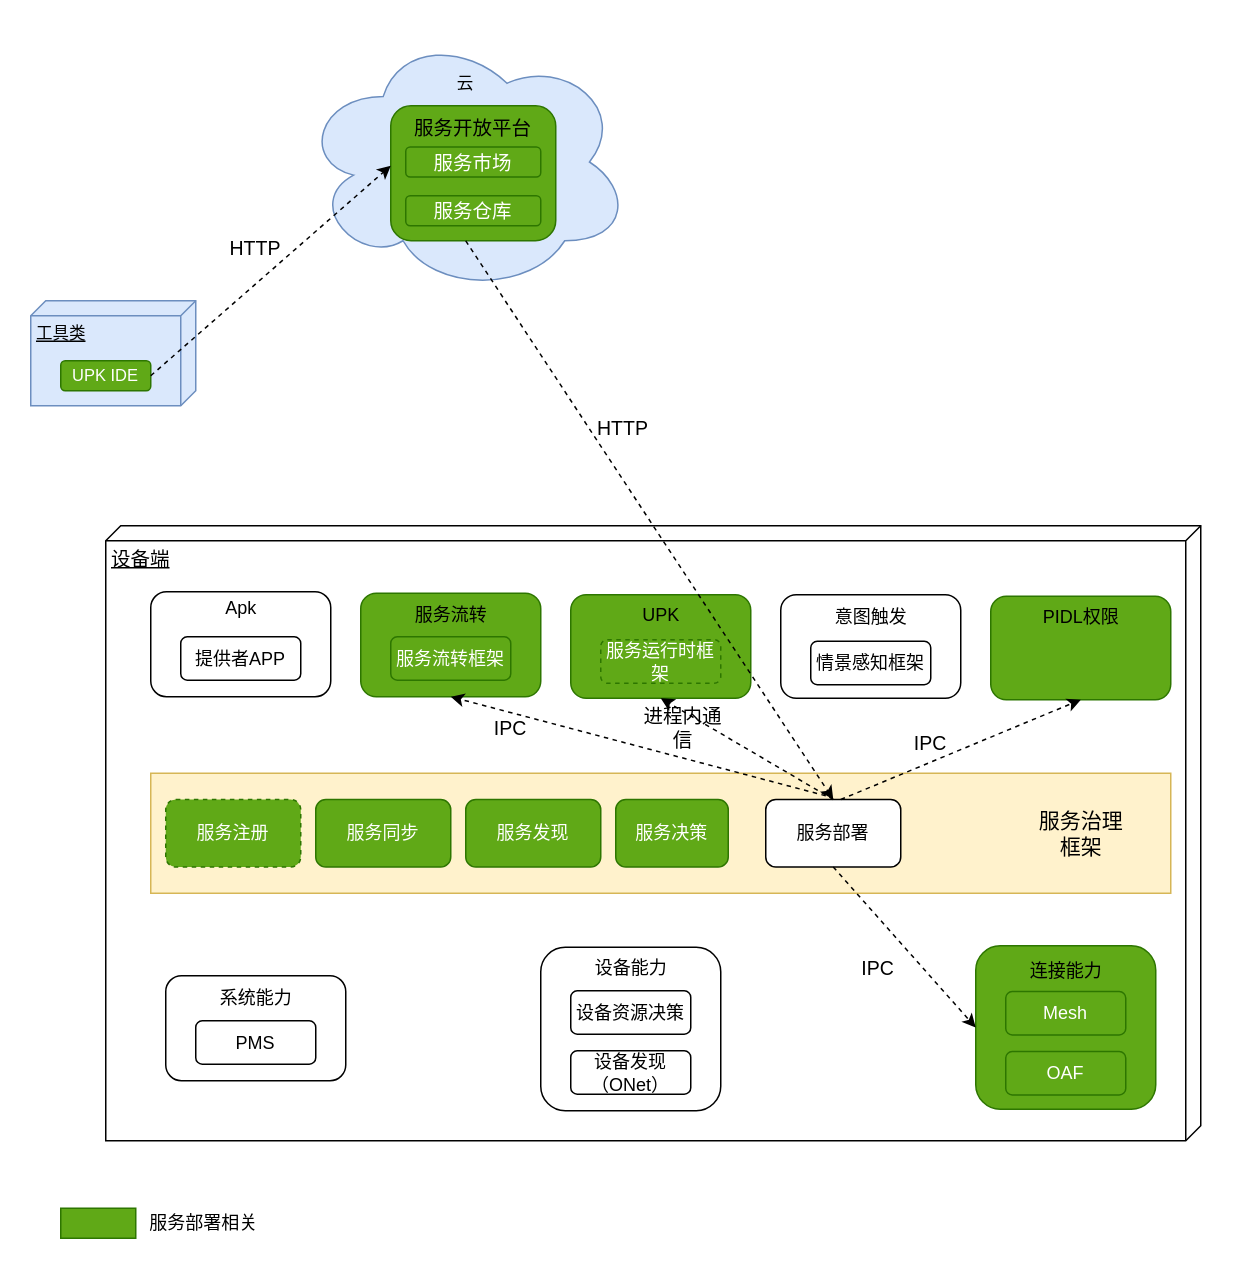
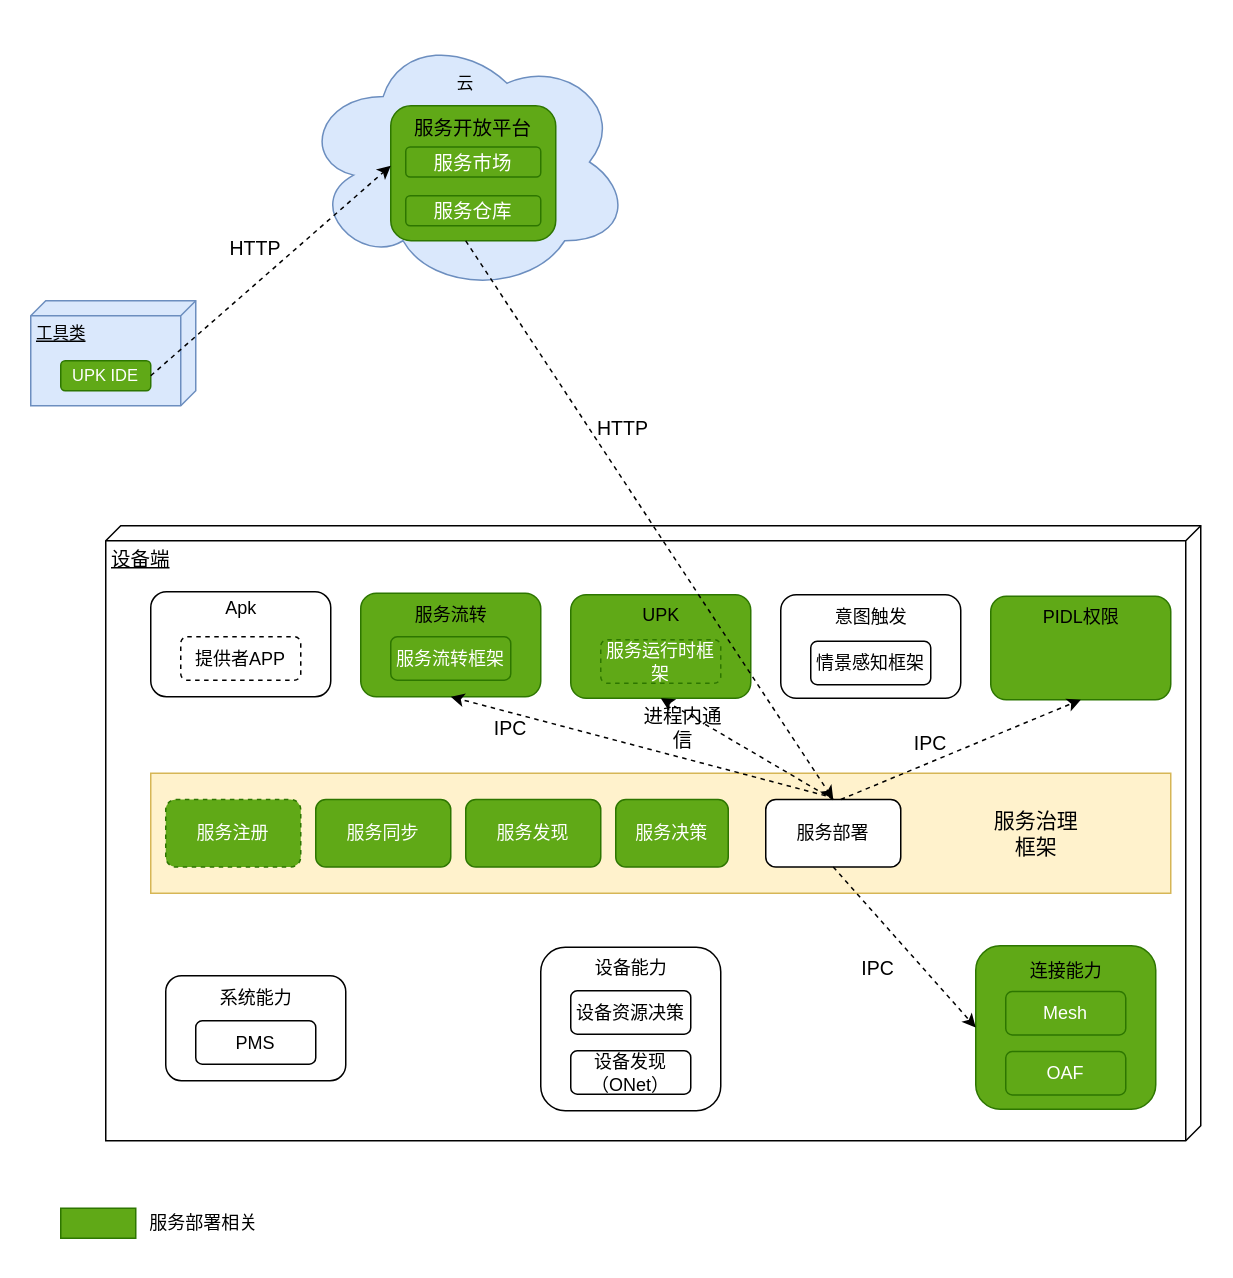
  <mxCell id="0" />
  <mxCell id="1" parent="0" />
  <mxCell id="2" value="&lt;font style=&quot;font-size: 11px;&quot;&gt;工具类&lt;/font&gt;" style="verticalAlign=top;align=left;spacingTop=8;spacingLeft=2;spacingRight=12;shape=cube;size=10;direction=south;fontStyle=4;html=1;fillColor=#dae8fc;strokeColor=#6c8ebf;" parent="1" vertex="1"><mxGeometry x="20" y="200" width="110" height="70" as="geometry" /></mxCell>
  <mxCell id="3" value="UPK IDE" style="rounded=1;whiteSpace=wrap;html=1;fontSize=11;fillColor=#60a917;fontColor=#ffffff;strokeColor=#2D7600;" parent="1" vertex="1"><mxGeometry x="40" y="240" width="60" height="20" as="geometry" /></mxCell>
  <mxCell id="4" value="" style="ellipse;shape=cloud;whiteSpace=wrap;html=1;fontSize=11;fillColor=#dae8fc;strokeColor=#6c8ebf;" parent="1" vertex="1"><mxGeometry x="200" y="20" width="220" height="175" as="geometry" /></mxCell>
  <mxCell id="5" value="云" style="text;html=1;strokeColor=none;fillColor=none;align=center;verticalAlign=middle;whiteSpace=wrap;rounded=0;fontSize=11;" parent="1" vertex="1"><mxGeometry x="280" y="40" width="60" height="30" as="geometry" /></mxCell>
  <mxCell id="6" value="" style="rounded=1;whiteSpace=wrap;html=1;fontSize=13;fillColor=#60a917;fontColor=#ffffff;strokeColor=#2D7600;" parent="1" vertex="1"><mxGeometry x="260" y="70" width="110" height="90" as="geometry" /></mxCell>
  <mxCell id="7" value="服务开放平台" style="text;html=1;strokeColor=none;fillColor=none;align=center;verticalAlign=middle;whiteSpace=wrap;rounded=0;fontSize=13;" parent="1" vertex="1"><mxGeometry x="275" y="70" width="80" height="30" as="geometry" /></mxCell>
  <mxCell id="8" value="服务市场" style="rounded=1;whiteSpace=wrap;html=1;fontSize=13;fillColor=#60a917;fontColor=#ffffff;strokeColor=#2D7600;" parent="1" vertex="1"><mxGeometry x="270" y="97.5" width="90" height="20" as="geometry" /></mxCell>
  <mxCell id="9" value="服务仓库" style="rounded=1;whiteSpace=wrap;html=1;fontSize=13;fillColor=#60a917;fontColor=#ffffff;strokeColor=#2D7600;" parent="1" vertex="1"><mxGeometry x="270" y="130" width="90" height="20" as="geometry" /></mxCell>
  <mxCell id="10" value="" style="endArrow=classic;dashed=1;html=1;rounded=0;fontSize=13;exitX=1;exitY=0.5;exitDx=0;exitDy=0;entryX=0.273;entryY=0.514;entryDx=0;entryDy=0;entryPerimeter=0;" parent="1" source="3" target="4" edge="1"><mxGeometry width="50" height="50" relative="1" as="geometry"><mxPoint x="140" y="260" as="sourcePoint" /><mxPoint x="190" y="210" as="targetPoint" /></mxGeometry></mxCell>
  <mxCell id="11" value="HTTP" style="text;html=1;strokeColor=none;fillColor=none;align=center;verticalAlign=middle;whiteSpace=wrap;rounded=0;fontSize=13;" parent="1" vertex="1"><mxGeometry x="140" y="150" width="60" height="30" as="geometry" /></mxCell>
  <mxCell id="12" value="设备端" style="verticalAlign=top;align=left;spacingTop=8;spacingLeft=2;spacingRight=12;shape=cube;size=10;direction=south;fontStyle=4;html=1;fontSize=13;" parent="1" vertex="1"><mxGeometry x="70" y="350" width="730" height="410" as="geometry" /></mxCell>
  <mxCell id="13" value="" style="rounded=0;whiteSpace=wrap;html=1;fillColor=#fff2cc;strokeColor=#d6b656;" vertex="1" parent="1"><mxGeometry x="100" y="515" width="680" height="80" as="geometry" /></mxCell>
- <mxCell id="14" value="&lt;font style=&quot;font-size: 14px;&quot;&gt;服务治理&lt;br&gt;框架&lt;/font&gt;" style="text;html=1;align=center;verticalAlign=middle;resizable=0;points=[];autosize=1;strokeColor=none;fillColor=none;" vertex="1" parent="1"><mxGeometry x="680" y="530" width="80" height="50" as="geometry" /></mxCell>
+ <mxCell id="14" value="&lt;font style=&quot;font-size: 14px;&quot;&gt;服务治理&lt;br&gt;框架&lt;/font&gt;" style="text;html=1;align=center;verticalAlign=middle;resizable=0;points=[];autosize=1;strokeColor=none;fillColor=none;" vertex="1" parent="1"><mxGeometry x="650" y="530" width="80" height="50" as="geometry" /></mxCell>
  <mxCell id="15" value="服务注册" style="rounded=1;whiteSpace=wrap;html=1;fillColor=#60a917;fontColor=#ffffff;strokeColor=#2D7600;dashed=1;" vertex="1" parent="1"><mxGeometry x="110" y="532.5" width="90" height="45" as="geometry" /></mxCell>
  <mxCell id="16" value="服务同步" style="rounded=1;whiteSpace=wrap;html=1;fillColor=#60a917;fontColor=#ffffff;strokeColor=#2D7600;" vertex="1" parent="1"><mxGeometry x="210" y="532.5" width="90" height="45" as="geometry" /></mxCell>
  <mxCell id="17" value="服务发现" style="rounded=1;whiteSpace=wrap;html=1;fillColor=#60a917;fontColor=#ffffff;strokeColor=#2D7600;" vertex="1" parent="1"><mxGeometry x="310" y="532.5" width="90" height="45" as="geometry" /></mxCell>
  <mxCell id="18" value="服务决策" style="rounded=1;whiteSpace=wrap;html=1;fillColor=#60a917;fontColor=#ffffff;strokeColor=#2D7600;" vertex="1" parent="1"><mxGeometry x="410" y="532.5" width="75" height="45" as="geometry" /></mxCell>
  <mxCell id="19" value="服务部署" style="rounded=1;whiteSpace=wrap;html=1;" vertex="1" parent="1"><mxGeometry x="510" y="532.5" width="90" height="45" as="geometry" /></mxCell>
  <mxCell id="20" value="" style="rounded=1;whiteSpace=wrap;html=1;" vertex="1" parent="1"><mxGeometry x="100" y="394" width="120" height="70" as="geometry" /></mxCell>
  <mxCell id="21" value="Apk" style="text;html=1;align=center;verticalAlign=middle;resizable=0;points=[];autosize=1;strokeColor=none;fillColor=none;" vertex="1" parent="1"><mxGeometry x="140" y="390" width="40" height="30" as="geometry" /></mxCell>
- <mxCell id="22" value="提供者APP" style="rounded=1;whiteSpace=wrap;html=1;" vertex="1" parent="1"><mxGeometry x="120" y="424" width="80" height="29" as="geometry" /></mxCell>
+ <mxCell id="22" value="提供者APP" style="rounded=1;whiteSpace=wrap;html=1;dashed=1;" vertex="1" parent="1"><mxGeometry x="120" y="424" width="80" height="29" as="geometry" /></mxCell>
  <mxCell id="23" value="" style="rounded=1;whiteSpace=wrap;html=1;fillColor=#60a917;strokeColor=#2D7600;fontColor=#ffffff;" vertex="1" parent="1"><mxGeometry x="240" y="395" width="120" height="69" as="geometry" /></mxCell>
  <mxCell id="24" value="服务流转" style="text;html=1;align=center;verticalAlign=middle;resizable=0;points=[];autosize=1;strokeColor=none;fillColor=none;" vertex="1" parent="1"><mxGeometry x="265" y="395" width="70" height="30" as="geometry" /></mxCell>
  <mxCell id="25" value="服务流转框架" style="rounded=1;whiteSpace=wrap;html=1;fillColor=#60a917;fontColor=#ffffff;strokeColor=#2D7600;" vertex="1" parent="1"><mxGeometry x="260" y="424" width="80" height="29" as="geometry" /></mxCell>
  <mxCell id="26" value="" style="rounded=1;whiteSpace=wrap;html=1;fillColor=#60a917;fontColor=#ffffff;strokeColor=#2D7600;" vertex="1" parent="1"><mxGeometry x="380" y="396" width="120" height="69" as="geometry" /></mxCell>
  <mxCell id="27" value="UPK" style="text;html=1;align=center;verticalAlign=middle;resizable=0;points=[];autosize=1;strokeColor=none;fillColor=none;" vertex="1" parent="1"><mxGeometry x="415" y="395" width="50" height="30" as="geometry" /></mxCell>
  <mxCell id="28" value="服务运行时框架" style="rounded=1;whiteSpace=wrap;html=1;fillColor=#60a917;fontColor=#ffffff;strokeColor=#2D7600;dashed=1;" vertex="1" parent="1"><mxGeometry x="400" y="426" width="80" height="29" as="geometry" /></mxCell>
  <mxCell id="29" value="" style="rounded=1;whiteSpace=wrap;html=1;" vertex="1" parent="1"><mxGeometry x="520" y="396" width="120" height="69" as="geometry" /></mxCell>
  <mxCell id="30" value="意图触发" style="text;html=1;align=center;verticalAlign=middle;resizable=0;points=[];autosize=1;strokeColor=none;fillColor=none;" vertex="1" parent="1"><mxGeometry x="545" y="396" width="70" height="30" as="geometry" /></mxCell>
  <mxCell id="31" value="情景感知框架" style="rounded=1;whiteSpace=wrap;html=1;" vertex="1" parent="1"><mxGeometry x="540" y="427" width="80" height="29" as="geometry" /></mxCell>
  <mxCell id="32" value="" style="rounded=1;whiteSpace=wrap;html=1;fillColor=#60a917;fontColor=#ffffff;strokeColor=#2D7600;" vertex="1" parent="1"><mxGeometry x="660" y="397" width="120" height="69" as="geometry" /></mxCell>
  <mxCell id="33" value="PIDL权限" style="text;html=1;align=center;verticalAlign=middle;resizable=0;points=[];autosize=1;strokeColor=none;fillColor=none;" vertex="1" parent="1"><mxGeometry x="685" y="396" width="70" height="30" as="geometry" /></mxCell>
  <mxCell id="34" value="" style="endArrow=classic;dashed=1;html=1;rounded=0;fontSize=13;exitX=1;exitY=0.5;exitDx=0;exitDy=0;entryX=0.5;entryY=0;entryDx=0;entryDy=0;" edge="1" parent="1" target="19"><mxGeometry width="50" height="50" relative="1" as="geometry"><mxPoint x="310" y="160.05" as="sourcePoint" /><mxPoint x="470.06" y="20" as="targetPoint" /></mxGeometry></mxCell>
  <mxCell id="35" value="HTTP" style="text;html=1;strokeColor=none;fillColor=none;align=center;verticalAlign=middle;whiteSpace=wrap;rounded=0;fontSize=13;" vertex="1" parent="1"><mxGeometry x="385" y="270" width="60" height="30" as="geometry" /></mxCell>
  <mxCell id="36" value="" style="group" vertex="1" connectable="0" parent="1"><mxGeometry x="650" y="630" width="120" height="109" as="geometry" /></mxCell>
  <mxCell id="37" value="" style="rounded=1;whiteSpace=wrap;html=1;fillColor=#60a917;fontColor=#ffffff;strokeColor=#2D7600;" vertex="1" parent="36"><mxGeometry width="120" height="109" as="geometry" /></mxCell>
  <mxCell id="38" value="连接能力" style="text;html=1;align=center;verticalAlign=middle;resizable=0;points=[];autosize=1;strokeColor=none;fillColor=none;" vertex="1" parent="36"><mxGeometry x="25" y="1.5" width="70" height="30" as="geometry" /></mxCell>
  <mxCell id="39" value="Mesh" style="rounded=1;whiteSpace=wrap;html=1;fillColor=#60a917;fontColor=#ffffff;strokeColor=#2D7600;" vertex="1" parent="36"><mxGeometry x="20" y="30.5" width="80" height="29" as="geometry" /></mxCell>
  <mxCell id="40" value="OAF" style="rounded=1;whiteSpace=wrap;html=1;fillColor=#60a917;fontColor=#ffffff;strokeColor=#2D7600;" vertex="1" parent="36"><mxGeometry x="20" y="70.5" width="80" height="29" as="geometry" /></mxCell>
  <mxCell id="41" value="" style="group" vertex="1" connectable="0" parent="1"><mxGeometry x="360" y="630" width="120" height="110" as="geometry" /></mxCell>
  <mxCell id="42" value="" style="rounded=1;whiteSpace=wrap;html=1;" vertex="1" parent="41"><mxGeometry y="1" width="120" height="109" as="geometry" /></mxCell>
  <mxCell id="43" value="设备能力" style="text;html=1;align=center;verticalAlign=middle;resizable=0;points=[];autosize=1;strokeColor=none;fillColor=none;" vertex="1" parent="41"><mxGeometry x="25" width="70" height="30" as="geometry" /></mxCell>
  <mxCell id="44" value="设备资源决策" style="rounded=1;whiteSpace=wrap;html=1;" vertex="1" parent="41"><mxGeometry x="20" y="30" width="80" height="29" as="geometry" /></mxCell>
  <mxCell id="45" value="设备发现（ONet）" style="rounded=1;whiteSpace=wrap;html=1;" vertex="1" parent="41"><mxGeometry x="20" y="70" width="80" height="29" as="geometry" /></mxCell>
  <mxCell id="46" value="" style="group" vertex="1" connectable="0" parent="1"><mxGeometry x="110" y="650" width="120" height="70" as="geometry" /></mxCell>
  <mxCell id="47" value="" style="rounded=1;whiteSpace=wrap;html=1;" vertex="1" parent="46"><mxGeometry width="120" height="70" as="geometry" /></mxCell>
  <mxCell id="48" value="系统能力" style="text;html=1;align=center;verticalAlign=middle;resizable=0;points=[];autosize=1;strokeColor=none;fillColor=none;" vertex="1" parent="46"><mxGeometry x="25" width="70" height="30" as="geometry" /></mxCell>
  <mxCell id="49" value="PMS" style="rounded=1;whiteSpace=wrap;html=1;" vertex="1" parent="46"><mxGeometry x="20" y="30" width="80" height="29" as="geometry" /></mxCell>
  <mxCell id="50" value="" style="endArrow=classic;dashed=1;html=1;rounded=0;exitX=0.5;exitY=1;exitDx=0;exitDy=0;entryX=0;entryY=0.5;entryDx=0;entryDy=0;" edge="1" parent="1" source="19" target="37"><mxGeometry width="50" height="50" relative="1" as="geometry"><mxPoint x="520" y="660" as="sourcePoint" /><mxPoint x="570" y="610" as="targetPoint" /></mxGeometry></mxCell>
  <mxCell id="51" value="" style="endArrow=classic;dashed=1;html=1;rounded=0;fontSize=13;exitX=1;exitY=0.5;exitDx=0;exitDy=0;entryX=0.5;entryY=1;entryDx=0;entryDy=0;" edge="1" parent="1" target="32"><mxGeometry width="50" height="50" relative="1" as="geometry"><mxPoint x="560" y="532.5" as="sourcePoint" /><mxPoint x="720.06" y="392.45" as="targetPoint" /></mxGeometry></mxCell>
  <mxCell id="52" value="" style="endArrow=classic;dashed=1;html=1;rounded=0;fontSize=13;exitX=0.5;exitY=0;exitDx=0;exitDy=0;entryX=0.5;entryY=1;entryDx=0;entryDy=0;" edge="1" parent="1" source="19" target="26"><mxGeometry width="50" height="50" relative="1" as="geometry"><mxPoint x="570" y="542.5" as="sourcePoint" /><mxPoint x="730" y="476" as="targetPoint" /></mxGeometry></mxCell>
  <mxCell id="53" value="" style="endArrow=classic;dashed=1;html=1;rounded=0;fontSize=13;entryX=0.5;entryY=1;entryDx=0;entryDy=0;" edge="1" parent="1" target="23"><mxGeometry width="50" height="50" relative="1" as="geometry"><mxPoint x="550" y="530" as="sourcePoint" /><mxPoint x="450" y="475" as="targetPoint" /></mxGeometry></mxCell>
  <mxCell id="54" value="IPC" style="text;html=1;strokeColor=none;fillColor=none;align=center;verticalAlign=middle;whiteSpace=wrap;rounded=0;fontSize=13;" vertex="1" parent="1"><mxGeometry x="310" y="470" width="60" height="30" as="geometry" /></mxCell>
  <mxCell id="55" value="进程内通信" style="text;html=1;strokeColor=none;fillColor=none;align=center;verticalAlign=middle;whiteSpace=wrap;rounded=0;fontSize=13;" vertex="1" parent="1"><mxGeometry x="425" y="470" width="60" height="30" as="geometry" /></mxCell>
  <mxCell id="56" value="IPC" style="text;html=1;strokeColor=none;fillColor=none;align=center;verticalAlign=middle;whiteSpace=wrap;rounded=0;fontSize=13;" vertex="1" parent="1"><mxGeometry x="590" y="480" width="60" height="30" as="geometry" /></mxCell>
  <mxCell id="57" value="IPC" style="text;html=1;strokeColor=none;fillColor=none;align=center;verticalAlign=middle;whiteSpace=wrap;rounded=0;fontSize=13;" vertex="1" parent="1"><mxGeometry x="555" y="630" width="60" height="30" as="geometry" /></mxCell>
  <mxCell id="58" value="" style="rounded=0;whiteSpace=wrap;html=1;fillColor=#60a917;fontColor=#ffffff;strokeColor=#2D7600;" vertex="1" parent="1"><mxGeometry x="40" y="805" width="50" height="20" as="geometry" /></mxCell>
  <mxCell id="59" value="服务部署相关" style="text;html=1;align=center;verticalAlign=middle;resizable=0;points=[];autosize=1;strokeColor=none;fillColor=none;" vertex="1" parent="1"><mxGeometry x="85" y="800" width="100" height="30" as="geometry" /></mxCell>
